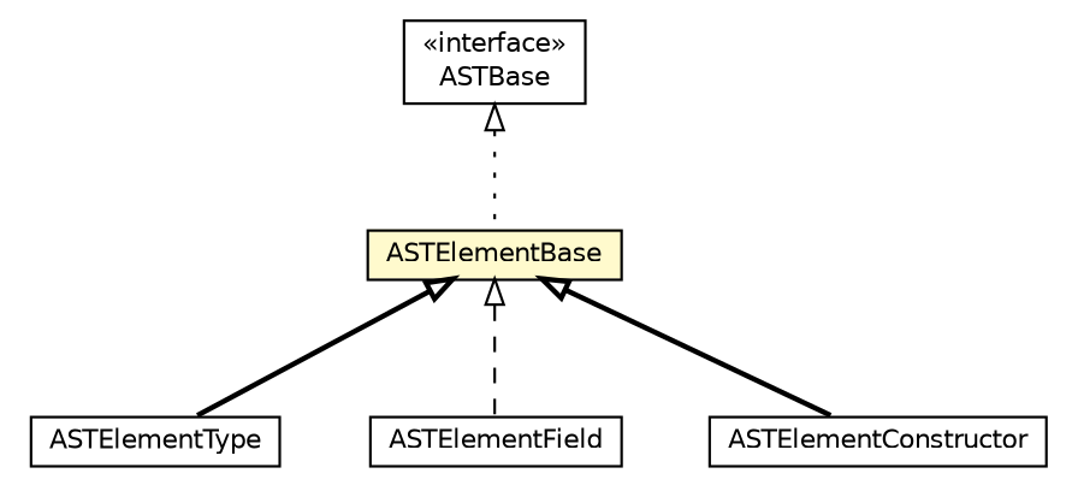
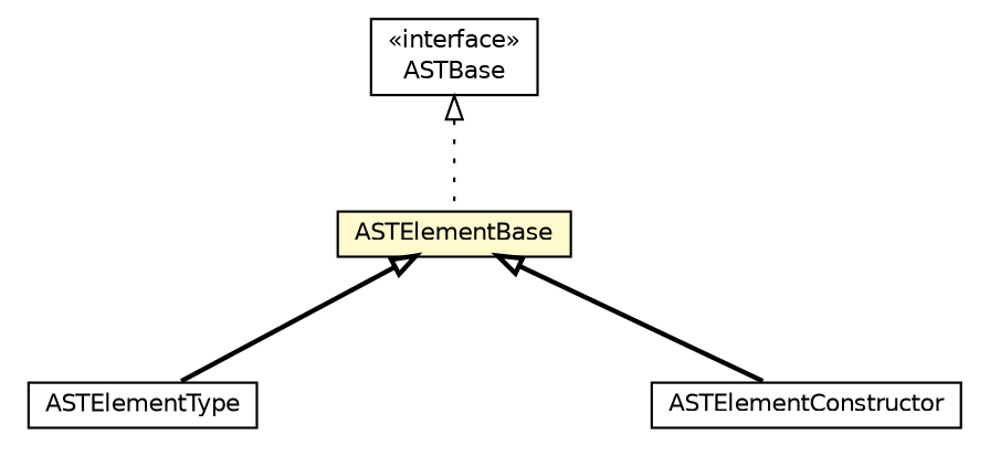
  digraph {
    nodesep=0.25
    ranksep=0.5
    node [fontcolor=black fontname=Helvetica fontsize=10.0 shape=plaintext]
    edge [arrowtail=empty dir=back fontname=Helvetica fontsize=10 headport=p labelfontname=Helvetica labelfontsize=10 style=bold tailport=p]
    n1 [label=<<table title="org.androidtransfuse.adapter.ASTBase" border="0" cellborder="1" cellspacing="0" cellpadding="2" port="p" href="../ASTBase.html"> 		<tr><td><table border="0" cellspacing="0" cellpadding="1"> <tr><td align="center" balign="center"> &#171;interface&#187; </td></tr> <tr><td align="center" balign="center"> ASTBase </td></tr> 		</table></td></tr> 		</table>>]
    n2 [label=<<table title="org.androidtransfuse.adapter.element.ASTElementBase" border="0" cellborder="1" cellspacing="0" cellpadding="2" port="p" bgcolor="lemonChiffon" href="./ASTElementBase.html"> 		<tr><td><table border="0" cellspacing="0" cellpadding="1"> <tr><td align="center" balign="center"> ASTElementBase </td></tr> 		</table></td></tr> 		</table>>]
    n3 [label=<<table title="org.androidtransfuse.adapter.element.ASTElementType" border="0" cellborder="1" cellspacing="0" cellpadding="2" port="p" href="./ASTElementType.html"> 		<tr><td><table border="0" cellspacing="0" cellpadding="1"> <tr><td align="center" balign="center"> ASTElementType </td></tr> 		</table></td></tr> 		</table>>]
-   n4 [label=<<table title="org.androidtransfuse.adapter.element.ASTElementField" border="0" cellborder="1" cellspacing="0" cellpadding="2" port="p" href="./ASTElementField.html"> 		<tr><td><table border="0" cellspacing="0" cellpadding="1"> <tr><td align="center" balign="center"> ASTElementField </td></tr> 		</table></td></tr> 		</table>>]
    n5 [label=<<table title="org.androidtransfuse.adapter.element.ASTElementConstructor" border="0" cellborder="1" cellspacing="0" cellpadding="2" port="p" href="./ASTElementConstructor.html"> 		<tr><td><table border="0" cellspacing="0" cellpadding="1"> <tr><td align="center" balign="center"> ASTElementConstructor </td></tr> 		</table></td></tr> 		</table>>]
    n1 -> n2 [style=dotted]
    n2 -> n3
-   n2 -> n4 [style=dashed]
    n2 -> n5
  }
